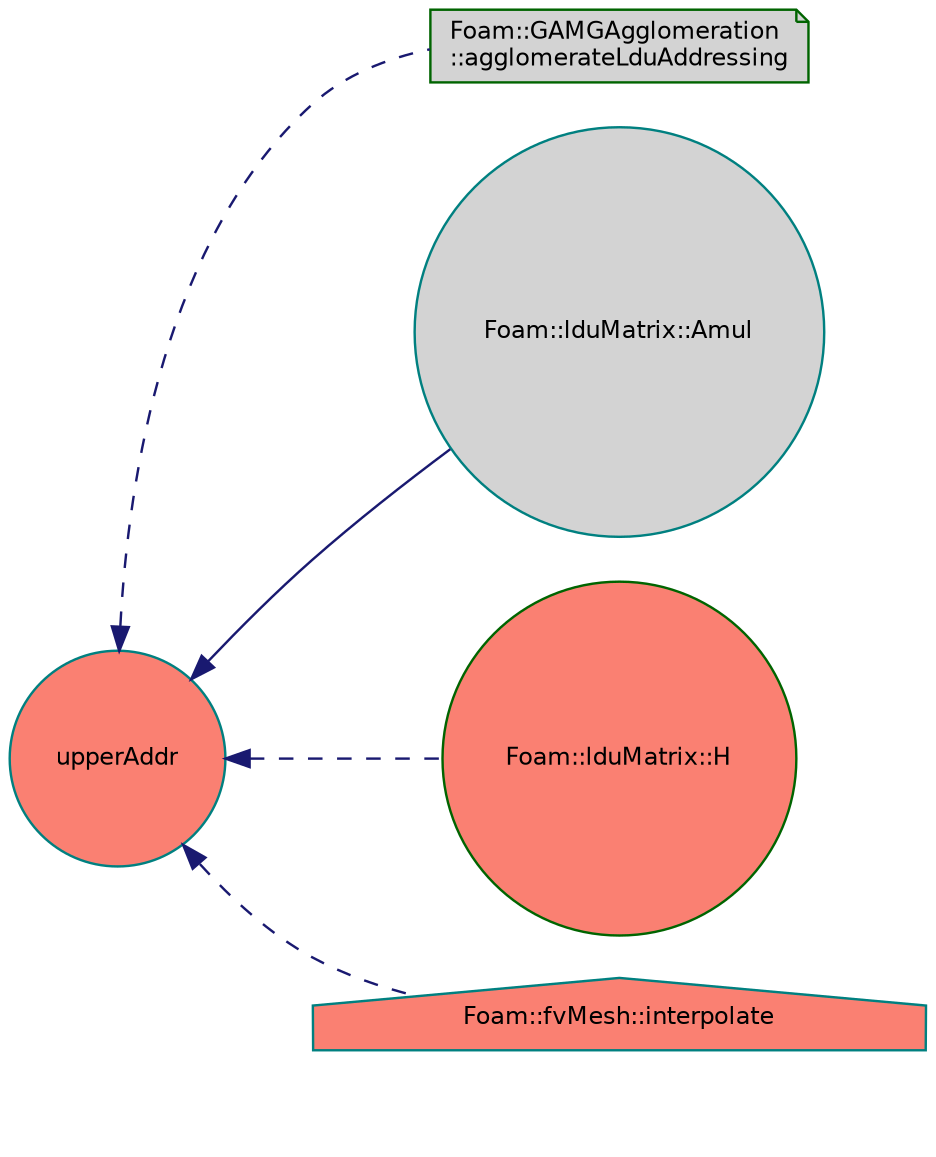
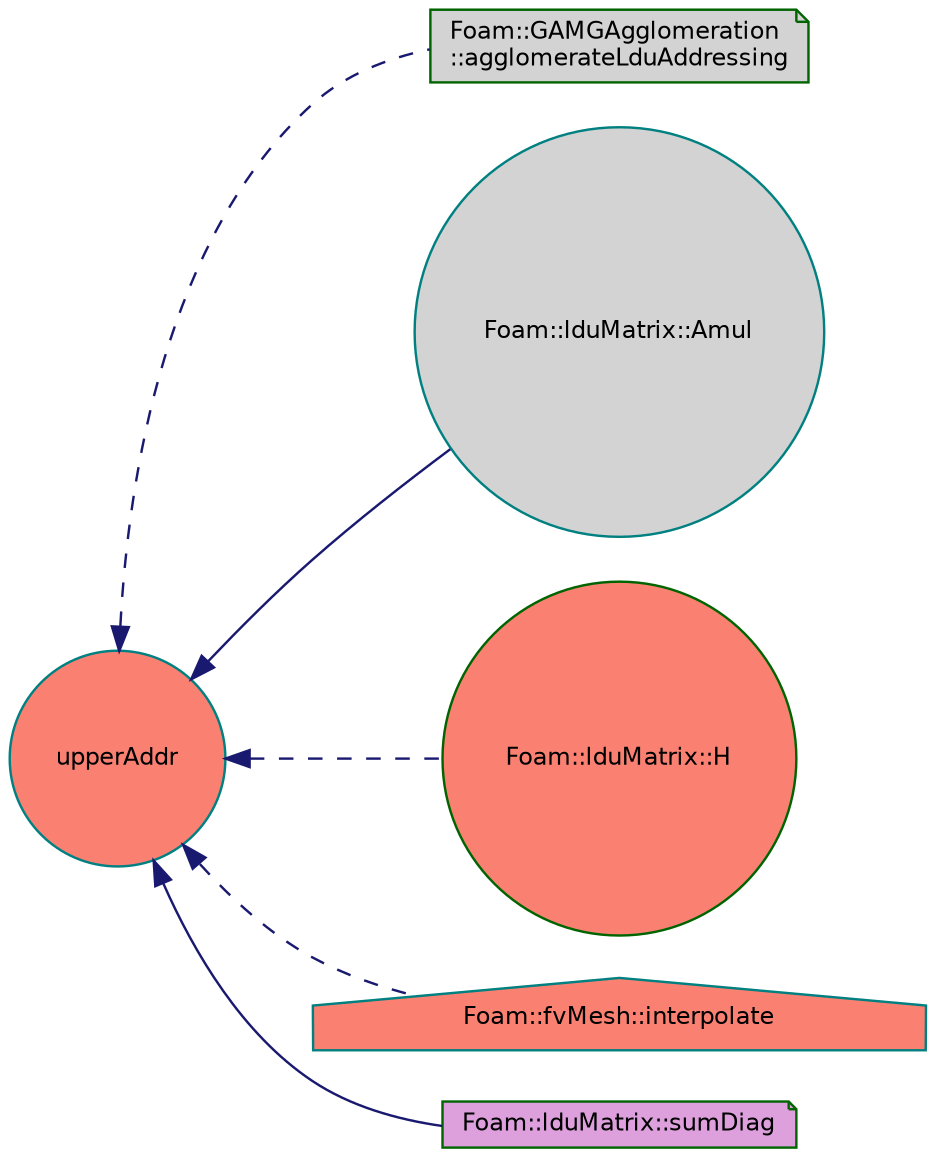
  digraph {
    rankdir=LR
    node [color=teal fillcolor=salmon fontname=Helvetica fontsize=10 shape=circle style=filled]
    edge [color=midnightblue dir=back fontname=Helvetica fontsize=10 labelfontname=Helvetica labelfontsize=10 style=dashed]
    n1 [fontcolor=black height=0.2 label=upperAddr width=0.4]
    n2 [color=darkgreen fillcolor=lightgrey height=0.2 label="Foam::GAMGAgglomeration\l::agglomerateLduAddressing" shape=note width=0.4]
    n3 [fillcolor=lightgrey height=0.2 label="Foam::lduMatrix::Amul" width=0.4]
    n4 [color=darkgreen height=0.2 label="Foam::lduMatrix::H" width=0.4]
    n5 [height=0.2 label="Foam::fvMesh::interpolate" shape=house width=0.4]
+   n6 [color=darkgreen fillcolor=plum height=0.2 label="Foam::lduMatrix::sumDiag" shape=note width=0.4]
    n1 -> n2
    n1 -> n3 [style=solid]
    n1 -> n4
    n1 -> n5
+   n1 -> n6 [style=solid]
  }
